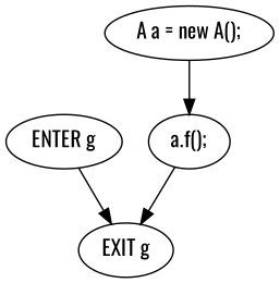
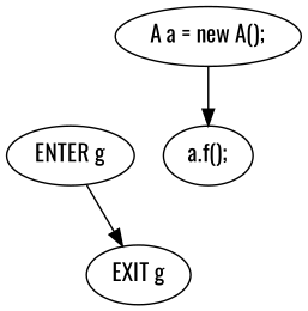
  digraph {
    fontname=Oswald
    node [fontname=Oswald]
    edge [fontname=Oswald]
    n1 [label="ENTER g"]
    n2 [label="EXIT g"]
    n3 [label="A a = new A();"]
    n4 [label="a.f();"]
    n1 -> n2
    n3 -> n4
-   n4 -> n2
  }
